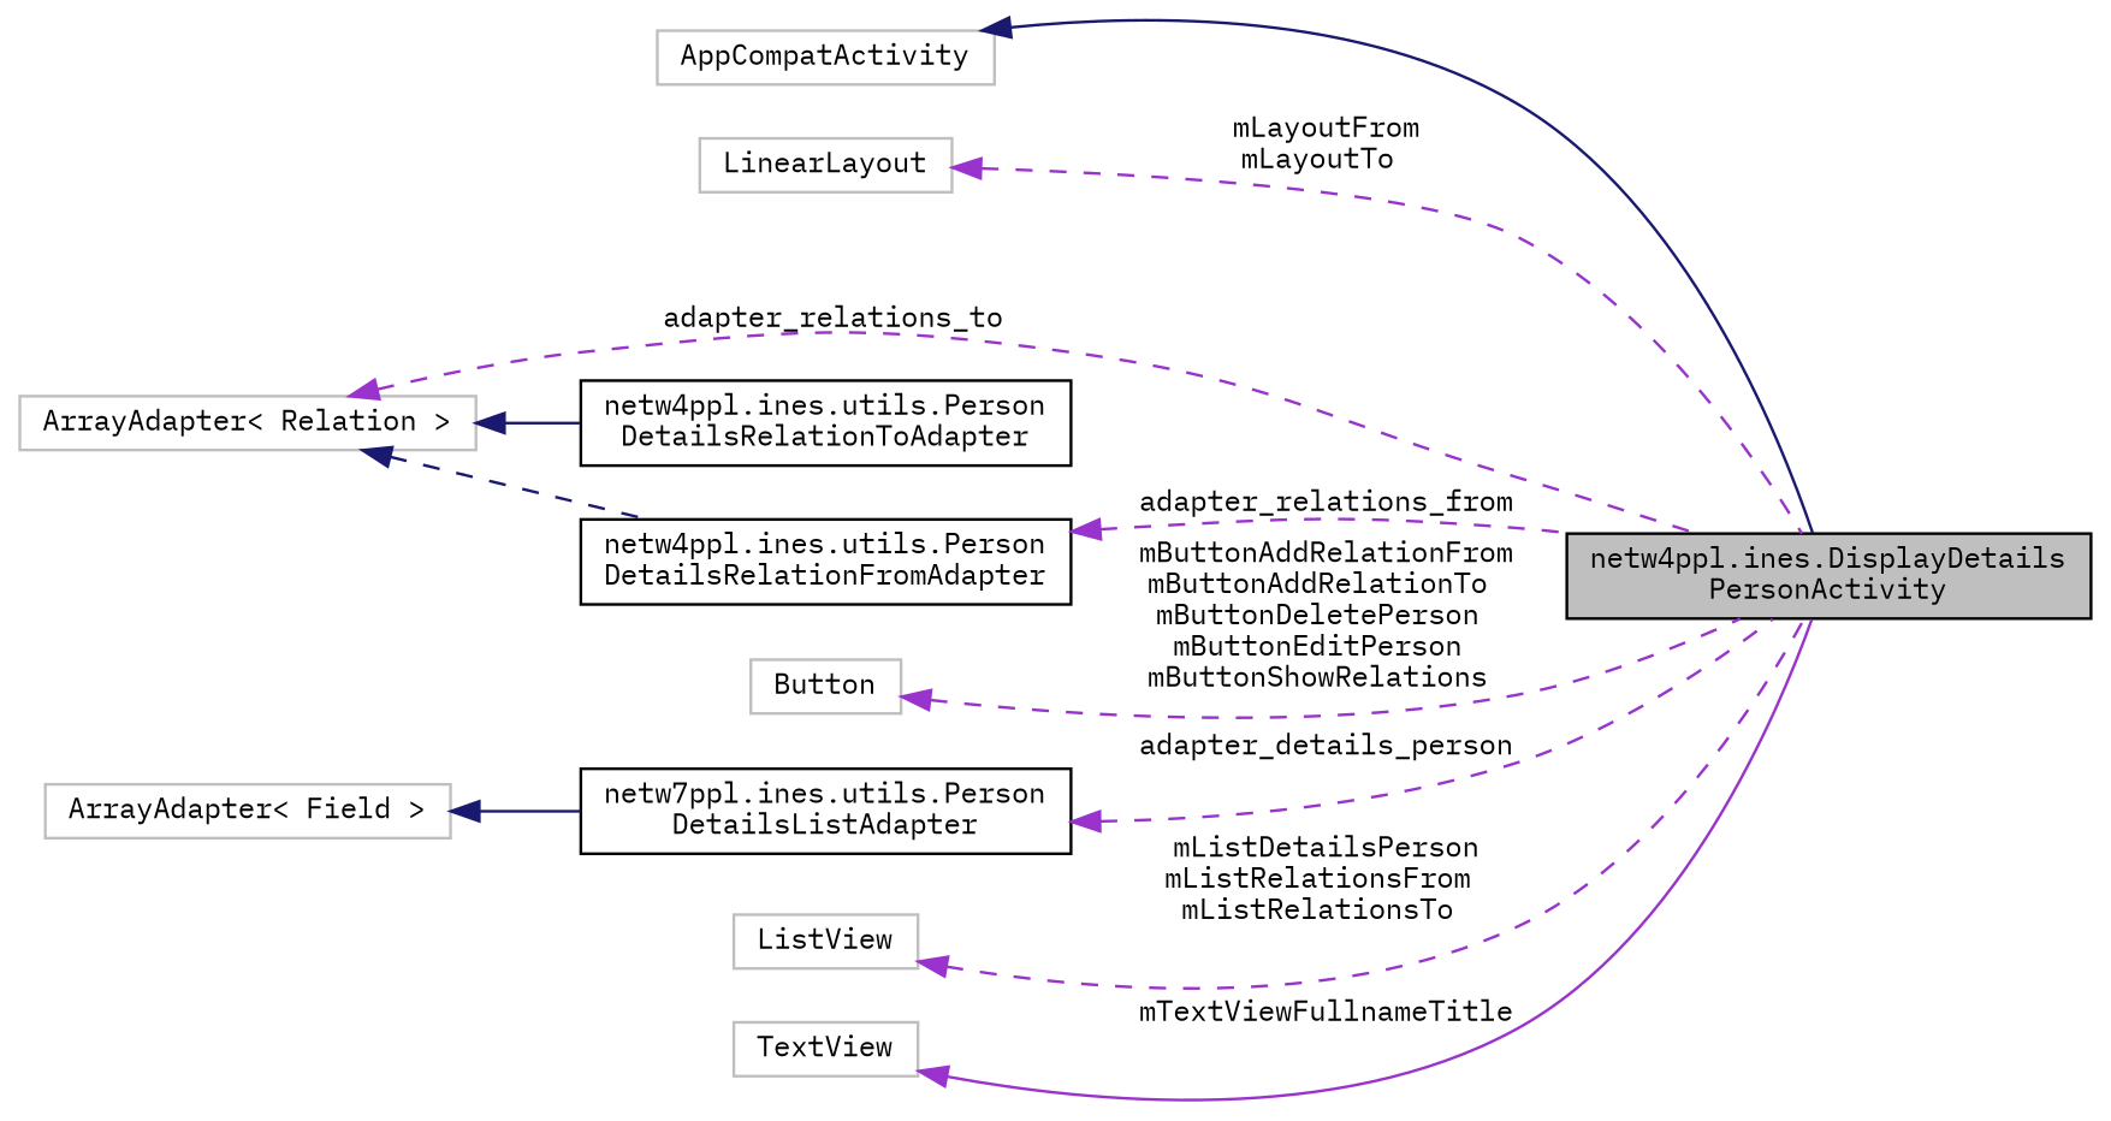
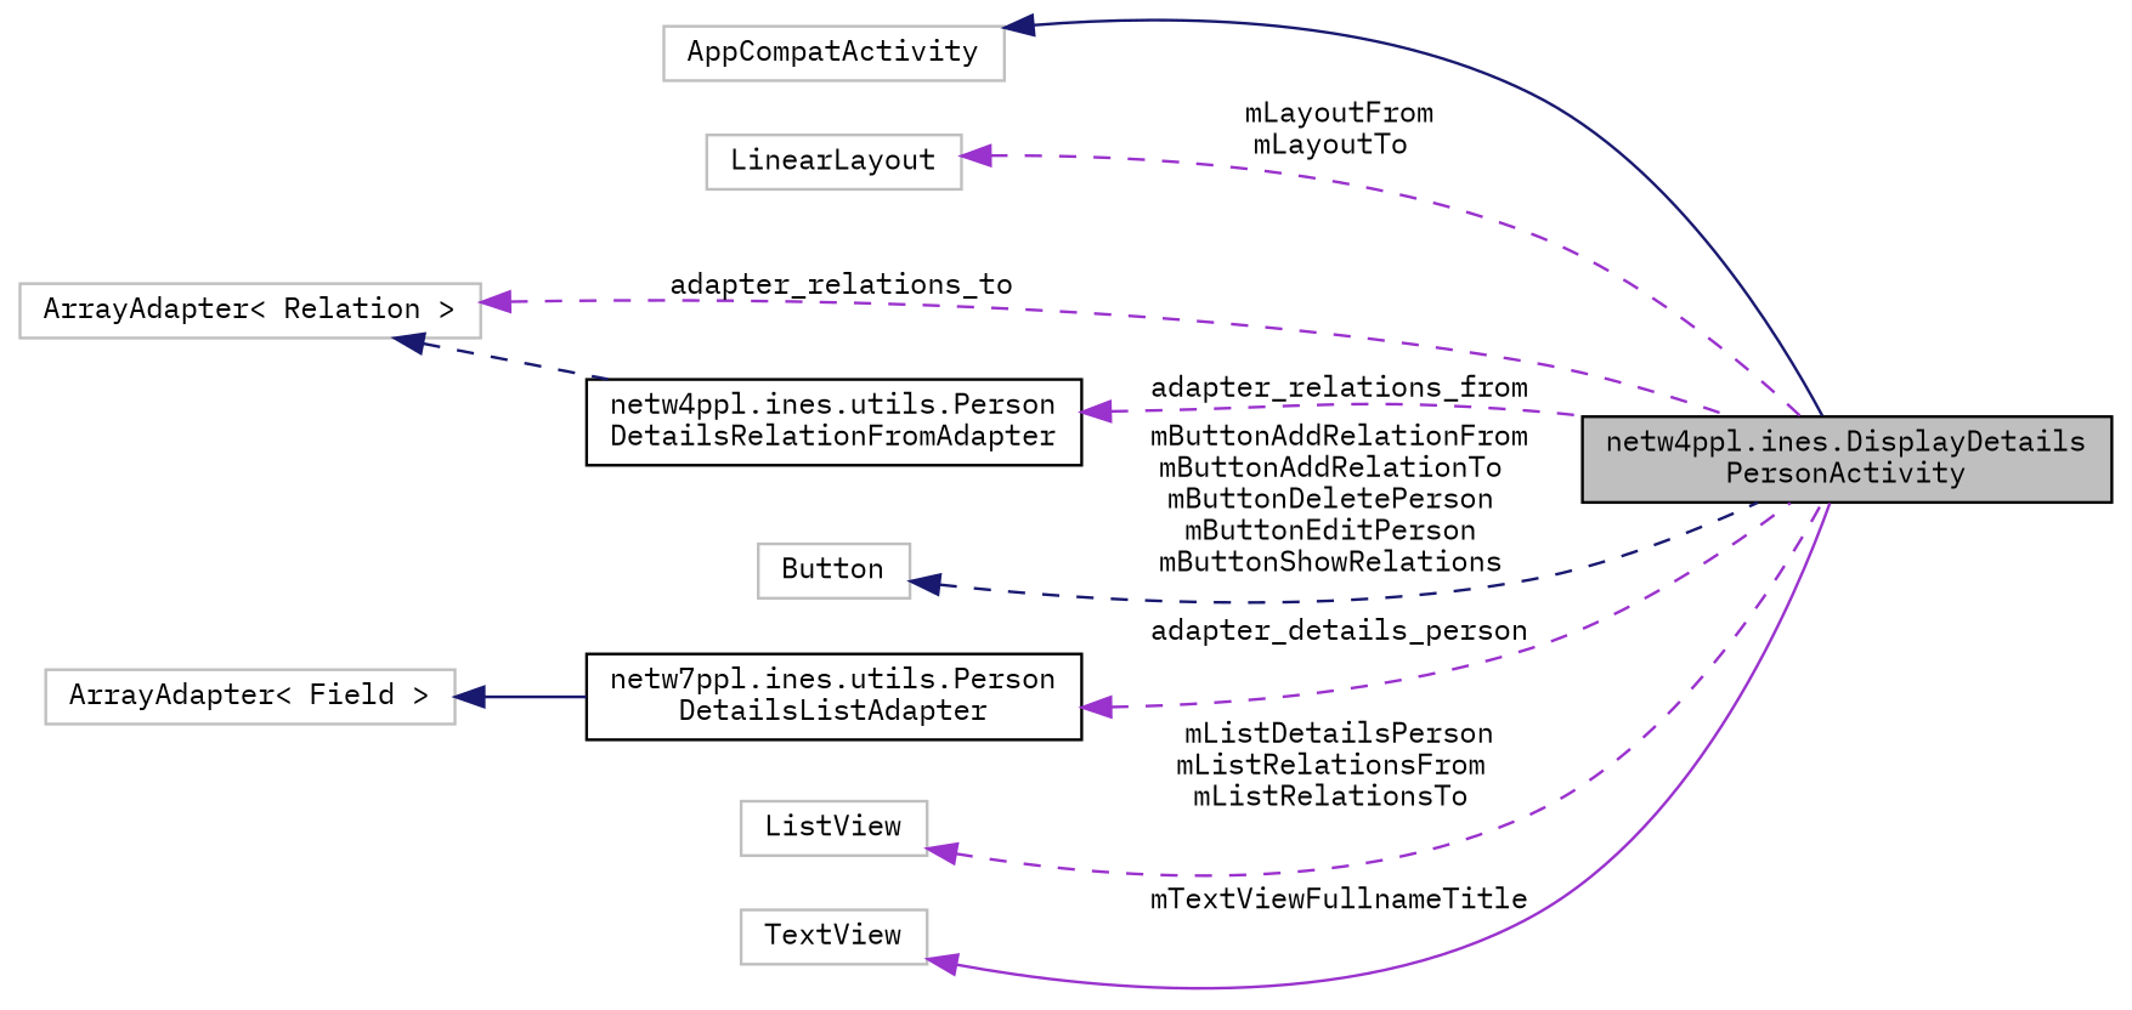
  digraph {
    fontname="IBM Plex Mono"
    rankdir=LR
    node [color=grey75 fillcolor=white fontname="IBM Plex Mono" fontsize=10 shape=record style=filled]
    edge [color=darkorchid3 dir=back fontname="IBM Plex Mono" fontsize=10 labelfontname=Helvetica labelfontsize=10 style=dashed]
    n1 [color=black fillcolor=grey75 fontcolor=black height=0.2 label="netw4ppl.ines.DisplayDetails\lPersonActivity" width=0.4]
    n2 [height=0.2 label=AppCompatActivity width=0.4]
    n3 [height=0.2 label=LinearLayout width=0.4]
-   n4 [color=black height=0.2 label="netw4ppl.ines.utils.Person\lDetailsRelationToAdapter" width=0.4]
    n5 [height=0.2 label="ArrayAdapter\< Relation \>" width=0.4]
    n6 [color=black height=0.2 label="netw4ppl.ines.utils.Person\lDetailsRelationFromAdapter" width=0.4]
    n7 [height=0.2 label=Button width=0.4]
    n8 [color=black height=0.2 label="netw7ppl.ines.utils.Person\lDetailsListAdapter" width=0.4]
    n9 [height=0.2 label="ArrayAdapter\< Field \>" width=0.4]
    n10 [height=0.2 label=ListView width=0.4]
    n11 [height=0.2 label=TextView width=0.4]
    n2 -> n1 [color=midnightblue style=solid]
    n3 -> n1 [label=" mLayoutFrom\nmLayoutTo"]
    n5 -> n1 [label=" adapter_relations_to"]
-   n5 -> n4 [color=midnightblue style=solid]
    n5 -> n6 [color=midnightblue]
    n6 -> n1 [label=" adapter_relations_from"]
-   n7 -> n1 [label=" mButtonAddRelationFrom\nmButtonAddRelationTo\nmButtonDeletePerson\nmButtonEditPerson\nmButtonShowRelations"]
+   n7 -> n1 [color=midnightblue label=" mButtonAddRelationFrom\nmButtonAddRelationTo\nmButtonDeletePerson\nmButtonEditPerson\nmButtonShowRelations"]
    n8 -> n1 [label=" adapter_details_person"]
    n9 -> n8 [color=midnightblue style=solid]
    n10 -> n1 [label=" mListDetailsPerson\nmListRelationsFrom\nmListRelationsTo"]
    n11 -> n1 [label=" mTextViewFullnameTitle" style=solid]
  }
